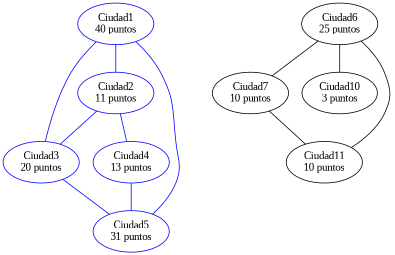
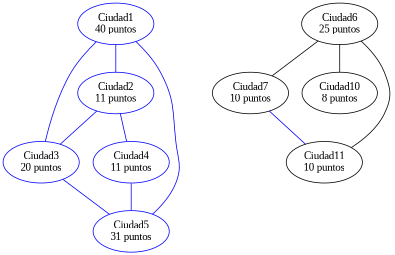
  strict graph {
    fontname="Liberation Serif"
    node [color=blue fontname="Liberation Serif"]
    edge [color=blue fontname="Liberation Serif"]
    n1 [label="Ciudad1\n40 puntos"]
    n2 [label="Ciudad2\n11 puntos"]
    n3 [label="Ciudad3\n20 puntos"]
-   n4 [label="Ciudad4\n13 puntos"]
+   n4 [label="Ciudad4\n11 puntos"]
    n5 [label="Ciudad5\n31 puntos"]
    n6 [label="Ciudad6\n25 puntos" color=""]
    n7 [label="Ciudad7\n10 puntos" color=""]
-   n8 [label="Ciudad10\n3 puntos" color=""]
+   n8 [label="Ciudad10\n8 puntos" color=""]
    n9 [label="Ciudad11\n10 puntos" color=""]
    n1 -- n2
    n1 -- n3
    n2 -- n3
    n2 -- n4
    n3 -- n5
    n4 -- n5
    n5 -- n1
    n6 -- n7 [color=""]
    n6 -- n8 [color=""]
-   n7 -- n9 [color=""]
+   n7 -- n9
    n9 -- n6 [color=""]
  }
